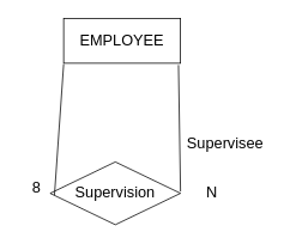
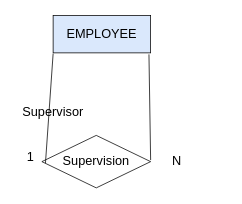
  <mxCell id="0" />
  <mxCell id="1" parent="0" />
- <mxCell id="2" value="EMPLOYEE" style="rounded=0;whiteSpace=wrap;html=1;fontSize=17;" parent="1" vertex="1"><mxGeometry x="70" y="20" width="130" height="50" as="geometry" /></mxCell>
+ <mxCell id="2" value="EMPLOYEE" style="rounded=0;whiteSpace=wrap;html=1;fontSize=17;fillColor=#dae8fc;" parent="1" vertex="1"><mxGeometry x="70" y="20" width="130" height="50" as="geometry" /></mxCell>
  <mxCell id="3" value="Supervision" style="rhombus;whiteSpace=wrap;html=1;fontSize=17;align=center;" parent="1" vertex="1"><mxGeometry x="55" y="180" width="145" height="70" as="geometry" /></mxCell>
  <mxCell id="4" value="" style="endArrow=none;html=1;fontSize=19;entryX=0.983;entryY=1.04;entryDx=0;entryDy=0;entryPerimeter=0;exitX=1;exitY=0.471;exitDx=0;exitDy=0;exitPerimeter=0;" parent="1" source="3" target="2" edge="1"><mxGeometry width="50" height="50" relative="1" as="geometry"><mxPoint x="214" y="233" as="sourcePoint" /><mxPoint x="254" y="-20" as="targetPoint" /></mxGeometry></mxCell>
  <mxCell id="5" value="" style="endArrow=none;html=1;fontSize=19;exitX=0;exitY=1.02;exitDx=0;exitDy=0;exitPerimeter=0;entryX=0.033;entryY=0.529;entryDx=0;entryDy=0;entryPerimeter=0;" edge="1" parent="1" source="2" target="3"><mxGeometry width="50" height="50" relative="1" as="geometry"><mxPoint x="320" y="-11" as="sourcePoint" /><mxPoint x="250" y="-19" as="targetPoint" /></mxGeometry></mxCell>
- <mxCell id="6" value="Supervisee" style="text;html=1;strokeColor=none;fillColor=none;align=center;verticalAlign=middle;whiteSpace=wrap;rounded=0;fontSize=17;" vertex="1" parent="1"><mxGeometry x="200" y="150" width="100" height="20" as="geometry" /></mxCell>
- <mxCell id="8" value="8" style="text;html=1;strokeColor=none;fillColor=none;align=center;verticalAlign=middle;whiteSpace=wrap;rounded=0;fontSize=17;" vertex="1" parent="1"><mxGeometry x="20" y="200" width="40" height="20" as="geometry" /></mxCell>
+ <mxCell id="7" value="Supervisor" style="text;html=1;strokeColor=none;fillColor=none;align=center;verticalAlign=middle;whiteSpace=wrap;rounded=0;fontSize=17;" vertex="1" parent="1"><mxGeometry x="20" y="140" width="100" height="20" as="geometry" /></mxCell>
+ <mxCell id="8" value="1" style="text;html=1;strokeColor=none;fillColor=none;align=center;verticalAlign=middle;whiteSpace=wrap;rounded=0;fontSize=17;" vertex="1" parent="1"><mxGeometry x="20" y="200" width="40" height="20" as="geometry" /></mxCell>
  <mxCell id="9" value="N" style="text;html=1;strokeColor=none;fillColor=none;align=center;verticalAlign=middle;whiteSpace=wrap;rounded=0;fontSize=17;" vertex="1" parent="1"><mxGeometry x="220" y="205" width="30" height="20" as="geometry" /></mxCell>
